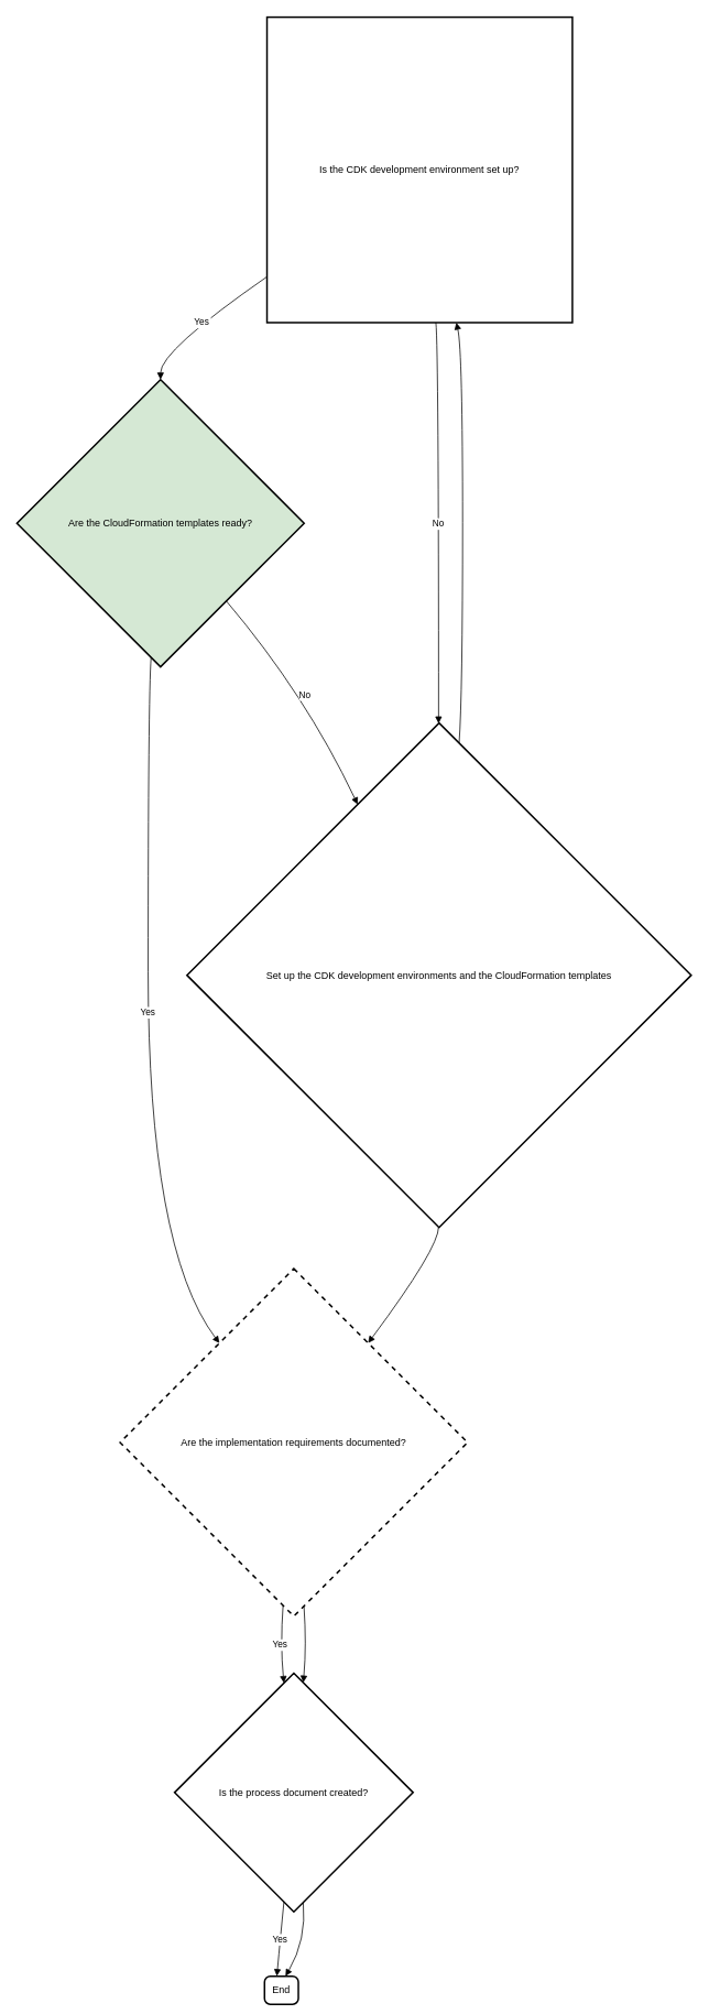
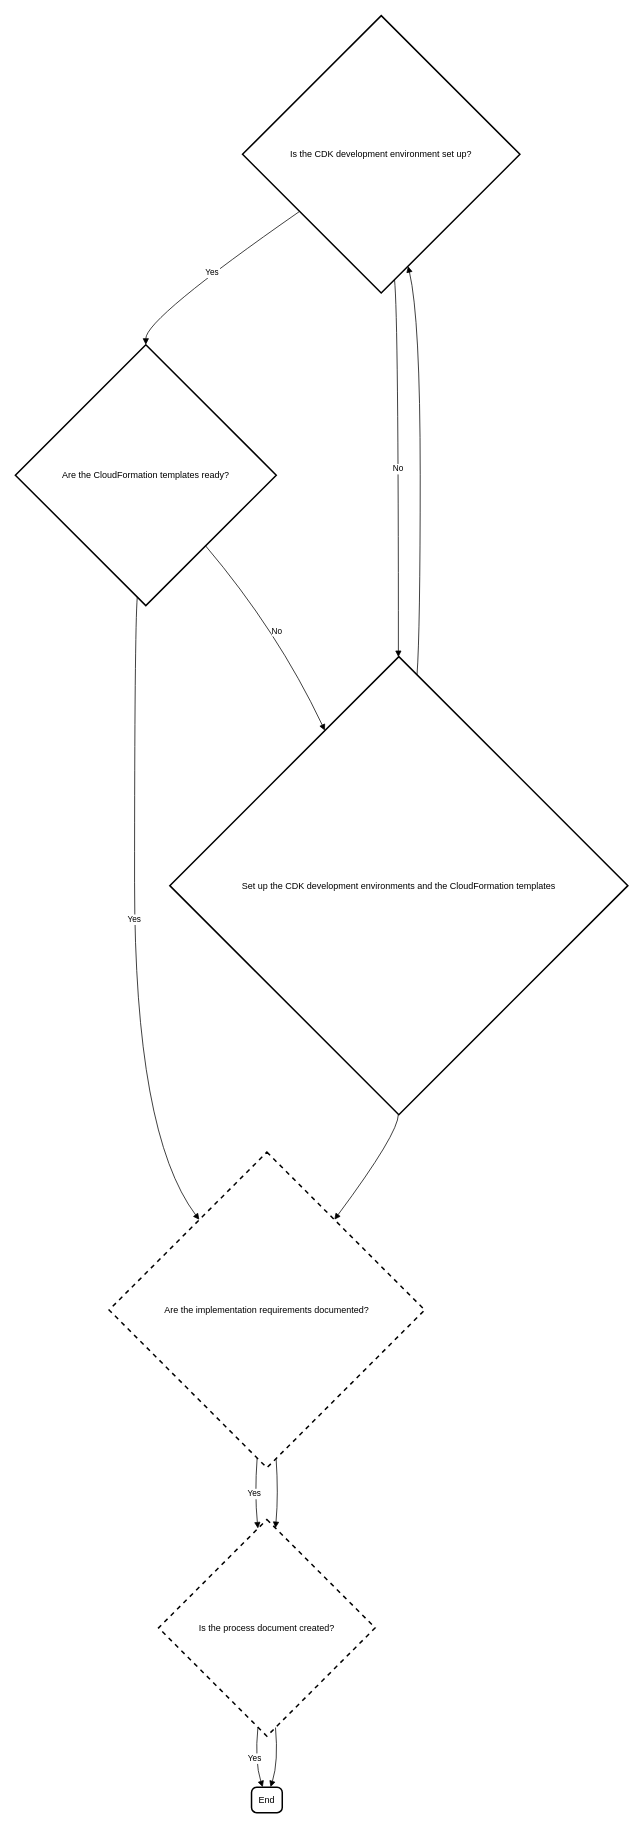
  <mxCell id="0" />
  <mxCell id="1" parent="0" />
- <mxCell id="2" value="Is the CDK development environment set up?" style="strokeWidth=2;whiteSpace=wrap;rounded=0;" vertex="1" parent="1"><mxGeometry x="323" y="20" width="370" height="370" as="geometry" /></mxCell>
- <mxCell id="3" value="Are the CloudFormation templates ready?" style="rhombus;strokeWidth=2;whiteSpace=wrap;fillColor=#d5e8d4;" vertex="1" parent="1"><mxGeometry y="459" width="348" height="348" as="geometry" x="20" /></mxCell>
+ <mxCell id="2" value="Is the CDK development environment set up?" style="rhombus;strokeWidth=2;whiteSpace=wrap;" vertex="1" parent="1"><mxGeometry x="323" y="20" width="370" height="370" as="geometry" /></mxCell>
+ <mxCell id="3" value="Are the CloudFormation templates ready?" style="rhombus;strokeWidth=2;whiteSpace=wrap;" vertex="1" parent="1"><mxGeometry y="459" width="348" height="348" as="geometry" x="20" /></mxCell>
  <mxCell id="4" value="Are the implementation requirements documented?" style="rhombus;strokeWidth=2;whiteSpace=wrap;dashed=1;" vertex="1" parent="1"><mxGeometry x="145" y="1536" width="421" height="421" as="geometry" /></mxCell>
- <mxCell id="5" value="Is the process document created?" style="rhombus;strokeWidth=2;whiteSpace=wrap;" vertex="1" parent="1"><mxGeometry x="211" y="2026" width="289" height="289" as="geometry" /></mxCell>
- <mxCell id="6" value="End" style="rounded=1;absoluteArcSize=1;arcSize=14;whiteSpace=wrap;strokeWidth=2;" vertex="1" parent="1"><mxGeometry x="320" y="2393" width="41" height="34" as="geometry" /></mxCell>
+ <mxCell id="5" value="Is the process document created?" style="rhombus;strokeWidth=2;whiteSpace=wrap;dashed=1;" vertex="1" parent="1"><mxGeometry x="211" y="2026" width="289" height="289" as="geometry" /></mxCell>
+ <mxCell id="6" value="End" style="rounded=1;absoluteArcSize=1;arcSize=14;whiteSpace=wrap;strokeWidth=2;" vertex="1" parent="1"><mxGeometry x="335" y="2383" width="41" height="34" as="geometry" /></mxCell>
  <mxCell id="7" value="Set up the CDK development environments and the CloudFormation templates" style="rhombus;strokeWidth=2;whiteSpace=wrap;" vertex="1" parent="1"><mxGeometry x="226" y="875" width="611" height="611" as="geometry" /></mxCell>
  <mxCell id="8" value="Yes" style="curved=1;startArrow=none;endArrow=block;exitX=0.001;exitY=0.849;entryX=0.5;entryY=-0.001;" edge="1" parent="1" source="2" target="3"><mxGeometry relative="1" as="geometry"><Array as="points"><mxPoint x="194" y="424" /></Array></mxGeometry></mxCell>
  <mxCell id="9" value="Yes" style="curved=1;startArrow=none;endArrow=block;exitX=0.465;exitY=0.999;entryX=0.126;entryY=0.001;" edge="1" parent="1" source="3" target="4"><mxGeometry relative="1" as="geometry"><Array as="points"><mxPoint x="179" y="841" /><mxPoint x="179" y="1511" /></Array></mxGeometry></mxCell>
  <mxCell id="10" value="Yes" style="curved=1;startArrow=none;endArrow=block;exitX=0.467;exitY=1.0;entryX=0.455;entryY=-0.0;" edge="1" parent="1" source="4" target="5"><mxGeometry relative="1" as="geometry"><Array as="points"><mxPoint x="339" y="1992" /></Array></mxGeometry></mxCell>
  <mxCell id="11" value="Yes" style="curved=1;startArrow=none;endArrow=block;exitX=0.455;exitY=0.998;entryX=0.366;entryY=0.008;" edge="1" parent="1" source="5" target="6"><mxGeometry relative="1" as="geometry"><Array as="points"><mxPoint x="339" y="2349" /></Array></mxGeometry></mxCell>
  <mxCell id="12" value="No" style="curved=1;startArrow=none;endArrow=block;exitX=0.922;exitY=0.999;entryX=0.262;entryY=0.001;" edge="1" parent="1" source="3" target="7"><mxGeometry relative="1" as="geometry"><Array as="points"><mxPoint x="370" y="841" /></Array></mxGeometry></mxCell>
  <mxCell id="13" value="" style="curved=1;startArrow=none;endArrow=block;exitX=0.499;exitY=1.001;entryX=0.873;entryY=0.001;" edge="1" parent="1" source="7" target="4"><mxGeometry relative="1" as="geometry"><Array as="points"><mxPoint x="531" y="1511" /></Array></mxGeometry></mxCell>
  <mxCell id="14" value="" style="curved=1;startArrow=none;endArrow=block;exitX=0.531;exitY=1.0;entryX=0.543;entryY=-0.0;" edge="1" parent="1" source="4" target="5"><mxGeometry relative="1" as="geometry"><Array as="points"><mxPoint x="371" y="1992" /></Array></mxGeometry></mxCell>
  <mxCell id="15" value="" style="curved=1;startArrow=none;endArrow=block;exitX=0.543;exitY=0.998;entryX=0.618;entryY=0.008;" edge="1" parent="1" source="5" target="6"><mxGeometry relative="1" as="geometry"><Array as="points"><mxPoint x="371" y="2349" /></Array></mxGeometry></mxCell>
  <mxCell id="16" value="No" style="curved=1;startArrow=none;endArrow=block;exitX=0.553;exitY=1.0;entryX=0.499;entryY=0.001;" edge="1" parent="1" source="2" target="7"><mxGeometry relative="1" as="geometry"><Array as="points"><mxPoint x="531" y="424" /></Array></mxGeometry></mxCell>
  <mxCell id="17" value="" style="curved=1;startArrow=none;endArrow=block;exitX=0.543;exitY=0.001;entryX=0.62;entryY=1.0;" edge="1" parent="1" source="7" target="2"><mxGeometry relative="1" as="geometry"><Array as="points"><mxPoint x="560" y="841" /><mxPoint x="560" y="424" /></Array></mxGeometry></mxCell>
